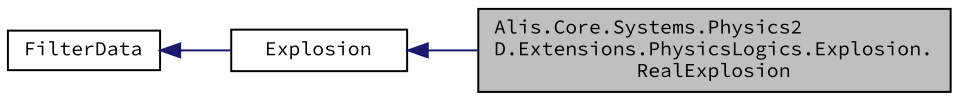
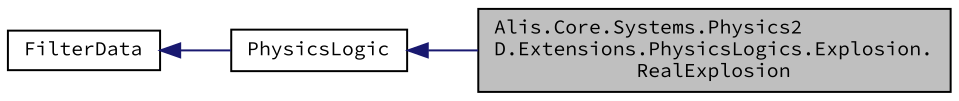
  digraph {
    rankdir=LR
    fontname="Source Code Pro"
    node [color=black fillcolor=white fontname="Source Code Pro" fontsize=10 shape=record style=filled]
    edge [color=midnightblue dir=back fontname="Source Code Pro" fontsize=10 labelfontname=Helvetica labelfontsize=10 style=solid]
    n1 [fillcolor=grey75 fontcolor=black height=0.2 label="Alis.Core.Systems.Physics2\lD.Extensions.PhysicsLogics.Explosion.\lRealExplosion" width=0.4]
-   n2 [height=0.2 label=Explosion width=0.4]
+   n2 [height=0.2 label=PhysicsLogic width=0.4]
    n3 [height=0.2 label=FilterData width=0.4]
    n2 -> n1
    n3 -> n2
  }
